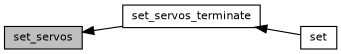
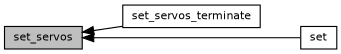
  digraph {
    rankdir=LR
    node [color=black fillcolor=white fontname=Helvetica fontsize=10 shape=record style=filled]
    edge [color=black dir=back fontname=Helvetica fontsize=10 labelfontname=Helvetica labelfontsize=10 style=solid]
    n1 [fillcolor=grey75 fontcolor=black height=0.2 label=set_servos width=0.4]
    n2 [height=0.2 label=set_servos_terminate width=0.4]
    n3 [height=0.2 label=set width=0.4]
    n1 -> n2
-   n2 -> n3
+   n1 -> n3
  }
